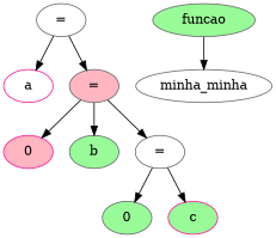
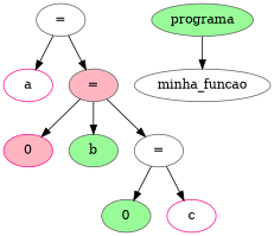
  digraph {
    node [color=gray40 fillcolor=white style=filled]
    n1 [label="="]
    n2 [color=deeppink label=a]
    n3 [fillcolor=lightpink label="="]
    n4 [color=deeppink fillcolor=lightpink label=0]
    n5 [fillcolor=palegreen label=b]
    n6 [label="="]
    n7 [fillcolor=palegreen label=0]
-   n8 [color=deeppink fillcolor=palegreen label=c]
-   n9 [label=minha_minha]
-   n10 [fillcolor=palegreen label=funcao]
+   n8 [color=deeppink label=c]
+   n9 [label=minha_funcao]
+   n10 [fillcolor=palegreen label=programa]
    n1 -> n2
    n1 -> n3
    n3 -> n4
    n3 -> n5
    n3 -> n6
    n6 -> n7
    n6 -> n8
    n10 -> n9
  }
